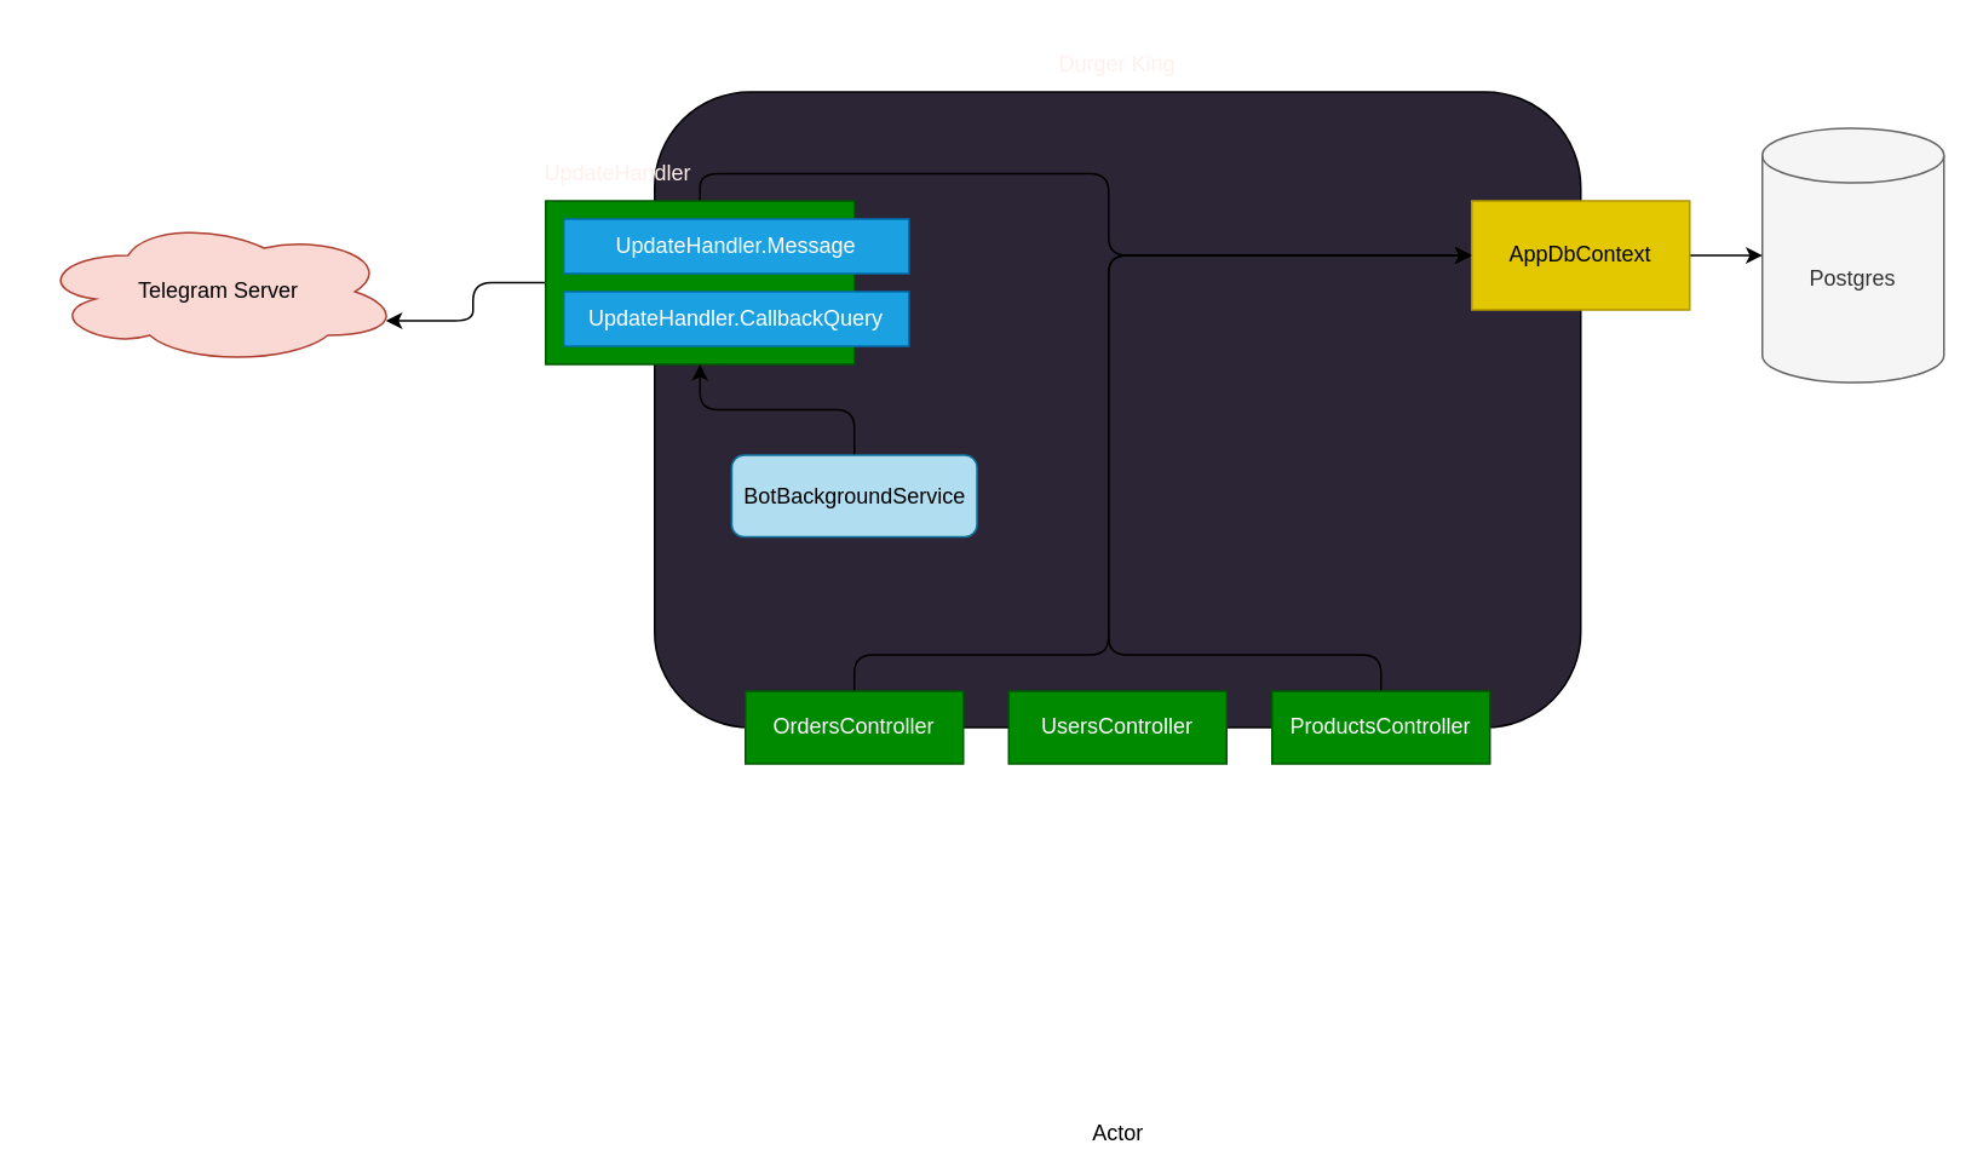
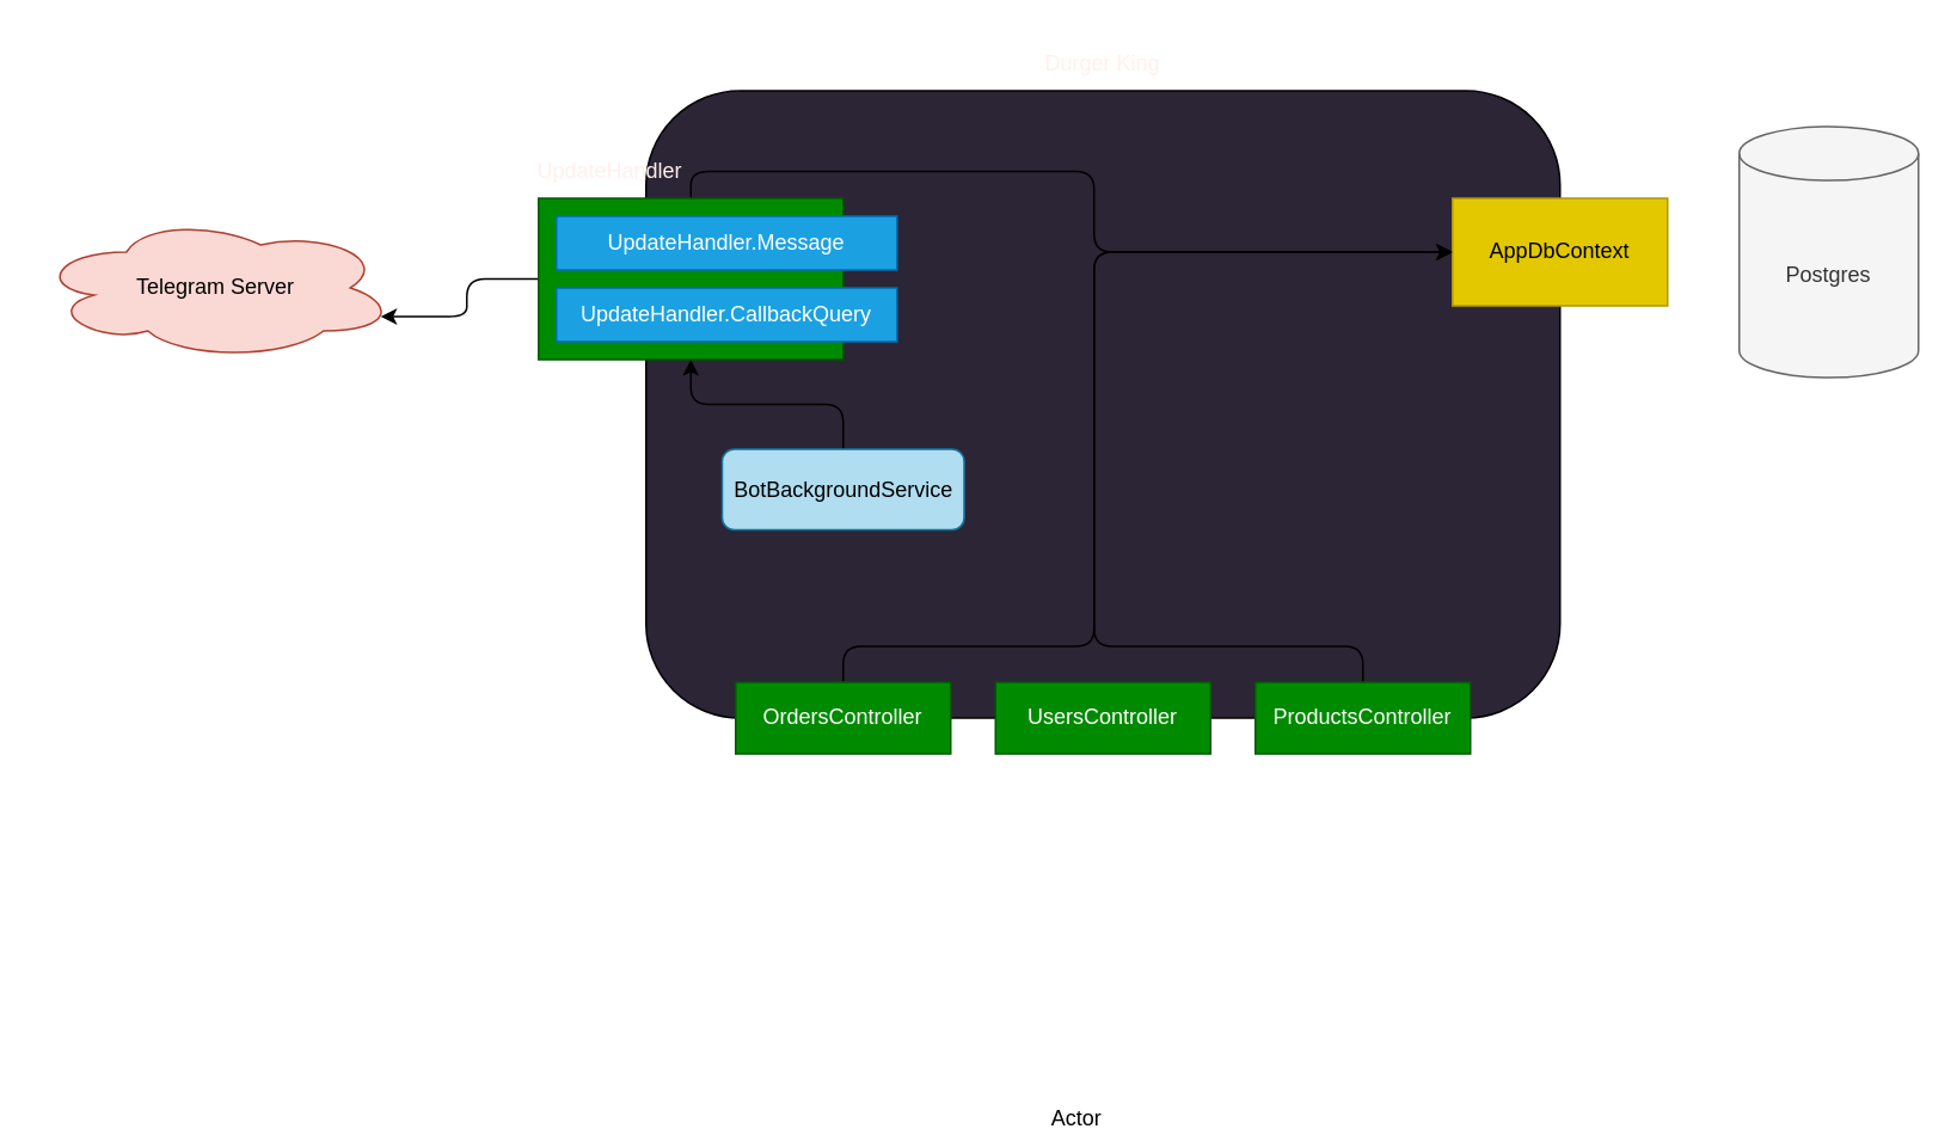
  <mxCell id="0" />
  <mxCell id="1" parent="0" />
  <mxCell id="2" value="" style="rounded=1;whiteSpace=wrap;html=1;fillColor=#2C2536;" vertex="1" parent="1"><mxGeometry x="360" y="50" width="510" height="350" as="geometry" /></mxCell>
  <mxCell id="3" value="Durger King" style="text;html=1;strokeColor=none;fillColor=none;align=center;verticalAlign=middle;whiteSpace=wrap;rounded=0;fontColor=#FFF0ED;" vertex="1" parent="1"><mxGeometry x="575" y="20" width="80" height="30" as="geometry" /></mxCell>
  <mxCell id="4" value="Postgres" style="shape=cylinder3;whiteSpace=wrap;html=1;boundedLbl=1;backgroundOutline=1;size=15;fillColor=#f5f5f5;fontColor=#333333;strokeColor=#666666;" vertex="1" parent="1"><mxGeometry x="970" y="70" width="100" height="140" as="geometry" /></mxCell>
  <mxCell id="5" style="edgeStyle=orthogonalEdgeStyle;html=1;fontColor=#FFF0ED;" edge="1" parent="1" source="6"><mxGeometry relative="1" as="geometry"><mxPoint x="810" y="140" as="targetPoint" /><Array as="points"><mxPoint x="470" y="360" /><mxPoint x="610" y="360" /><mxPoint x="610" y="140" /></Array></mxGeometry></mxCell>
  <mxCell id="6" value="OrdersController" style="rounded=0;whiteSpace=wrap;html=1;fillColor=#008a00;fontColor=#ffffff;strokeColor=#005700;flipH=1;" vertex="1" parent="1"><mxGeometry x="410" y="380" width="120" height="40" as="geometry" /></mxCell>
  <mxCell id="7" value="UsersController" style="rounded=0;whiteSpace=wrap;html=1;fillColor=#008a00;fontColor=#ffffff;strokeColor=#005700;flipH=1;" vertex="1" parent="1"><mxGeometry x="555" y="380" width="120" height="40" as="geometry" /></mxCell>
  <mxCell id="8" style="edgeStyle=orthogonalEdgeStyle;html=1;fontColor=#FFF0ED;entryX=0;entryY=0.5;entryDx=0;entryDy=0;" edge="1" parent="1" source="10" target="15"><mxGeometry relative="1" as="geometry"><Array as="points"><mxPoint x="610" y="95" /><mxPoint x="610" y="140" /></Array></mxGeometry></mxCell>
  <mxCell id="9" style="edgeStyle=orthogonalEdgeStyle;html=1;entryX=0.96;entryY=0.7;entryDx=0;entryDy=0;entryPerimeter=0;fontColor=#FFF0ED;" edge="1" parent="1" source="10" target="22"><mxGeometry relative="1" as="geometry" /></mxCell>
  <mxCell id="10" value="" style="rounded=0;whiteSpace=wrap;html=1;fillColor=#008a00;fontColor=#ffffff;strokeColor=#005700;" vertex="1" parent="1"><mxGeometry x="300" y="110" width="170" height="90" as="geometry" /></mxCell>
  <mxCell id="11" value="UpdateHandler.Message" style="rounded=0;whiteSpace=wrap;html=1;fillColor=#1ba1e2;fontColor=#ffffff;strokeColor=#006EAF;align=center;" vertex="1" parent="1"><mxGeometry x="310" y="120" width="190" height="30" as="geometry" /></mxCell>
  <mxCell id="12" value="UpdateHandler.CallbackQuery" style="rounded=0;whiteSpace=wrap;html=1;fillColor=#1ba1e2;fontColor=#ffffff;strokeColor=#006EAF;align=center;" vertex="1" parent="1"><mxGeometry x="310" y="160" width="190" height="30" as="geometry" /></mxCell>
  <mxCell id="13" value="UpdateHandler" style="text;html=1;strokeColor=none;fillColor=none;align=center;verticalAlign=middle;whiteSpace=wrap;rounded=0;fontColor=#FFF0ED;" vertex="1" parent="1"><mxGeometry x="310" y="80" width="60" height="30" as="geometry" /></mxCell>
- <mxCell id="14" style="edgeStyle=none;html=1;entryX=0;entryY=0.5;entryDx=0;entryDy=0;entryPerimeter=0;" edge="1" parent="1" source="15" target="4"><mxGeometry relative="1" as="geometry" /></mxCell>
  <mxCell id="15" value="AppDbContext" style="rounded=0;whiteSpace=wrap;html=1;fillColor=#e3c800;fontColor=#000000;strokeColor=#B09500;" vertex="1" parent="1"><mxGeometry x="810" y="110" width="120" height="60" as="geometry" /></mxCell>
  <mxCell id="16" style="edgeStyle=orthogonalEdgeStyle;html=1;entryX=0.5;entryY=1;entryDx=0;entryDy=0;fontColor=#FFF0ED;" edge="1" parent="1" source="17" target="10"><mxGeometry relative="1" as="geometry" /></mxCell>
  <mxCell id="17" value="BotBackgroundService" style="whiteSpace=wrap;html=1;fillColor=#b1ddf0;strokeColor=#10739e;fontColor=#000000;rounded=1;" vertex="1" parent="1"><mxGeometry x="402.5" y="250" width="135" height="45" as="geometry" /></mxCell>
  <mxCell id="18" style="edgeStyle=orthogonalEdgeStyle;html=1;exitX=0.5;exitY=0;exitDx=0;exitDy=0;fontColor=#FFF0ED;" edge="1" parent="1" source="19"><mxGeometry relative="1" as="geometry"><mxPoint x="810" y="140" as="targetPoint" /><Array as="points"><mxPoint x="760" y="360" /><mxPoint x="610" y="360" /><mxPoint x="610" y="140" /></Array></mxGeometry></mxCell>
  <mxCell id="19" value="ProductsController" style="rounded=0;whiteSpace=wrap;html=1;fillColor=#008a00;fontColor=#ffffff;strokeColor=#005700;flipH=1;" vertex="1" parent="1"><mxGeometry x="700" y="380" width="120" height="40" as="geometry" /></mxCell>
  <mxCell id="20" style="edgeStyle=orthogonalEdgeStyle;shape=flexArrow;html=1;exitX=0.5;exitY=0;exitDx=0;exitDy=0;exitPerimeter=0;fontColor=#000000;fillColor=default;strokeColor=#FFFFFF;" edge="1" parent="1" source="21"><mxGeometry relative="1" as="geometry"><mxPoint x="615.714" y="490" as="targetPoint" /></mxGeometry></mxCell>
- <mxCell id="21" value="Actor" style="shape=umlActor;verticalLabelPosition=bottom;verticalAlign=top;html=1;outlineConnect=0;fontColor=#000000;fillColor=default;strokeColor=#FFFFFF;" vertex="1" parent="1"><mxGeometry x="600" y="550" width="30" height="60" as="geometry" /></mxCell>
+ <mxCell id="21" value="Actor" style="shape=umlActor;verticalLabelPosition=bottom;verticalAlign=top;html=1;outlineConnect=0;fontColor=#000000;fillColor=default;strokeColor=#FFFFFF;" vertex="1" parent="1"><mxGeometry x="585" y="550" width="30" height="60" as="geometry" /></mxCell>
  <mxCell id="22" value="Telegram Server" style="ellipse;shape=cloud;whiteSpace=wrap;html=1;fillColor=#fad9d5;strokeColor=#ae4132;fontColor=#000000;" vertex="1" parent="1"><mxGeometry x="20" y="120" width="200" height="80" as="geometry" /></mxCell>
